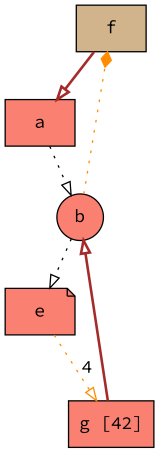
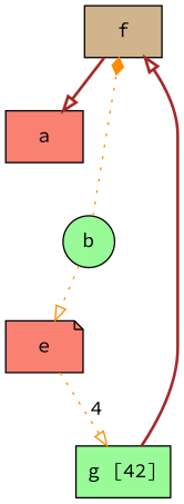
  digraph {
    fontname="Source Code Pro"
    node [fillcolor=salmon fontname="Source Code Pro" shape=box style=filled]
    edge [arrowhead=onormal color=brown fontname="Source Code Pro" style=dotted]
    f [fillcolor=tan]
    a
-   b [shape=circle]
-   n4 [label="g [42]"]
+   b [fillcolor=palegreen shape=circle]
+   n4 [fillcolor=palegreen label="g [42]"]
    e [shape=note]
    f -> a [style=bold]
-   a -> b [color=black]
    b -> f [arrowhead=diamond color=darkorange]
-   b -> e [color=black]
-   n4 -> b [style=bold]
+   b -> e [color=darkorange]
+   n4 -> f [style=bold]
    e -> n4 [color=darkorange label=4]
  }
